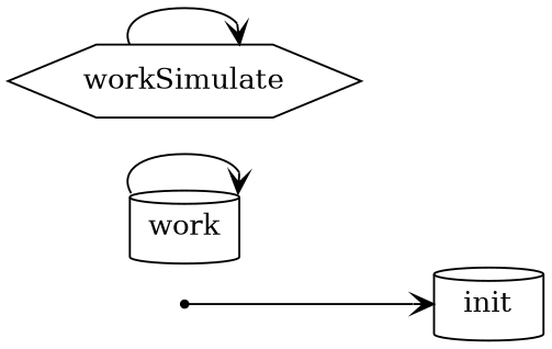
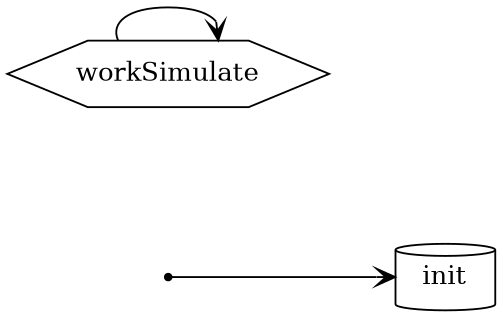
  digraph {
    rankdir=LR
    node [shape=cylinder]
    edge [arrowhead=vee]
    iniziale [shape=point]
    init
-   work
    workSimulate [shape=hexagon]
    iniziale -> init
-   work -> work
    workSimulate -> workSimulate
  }
